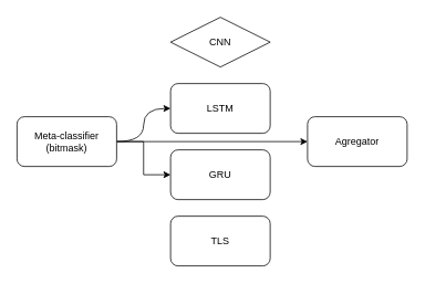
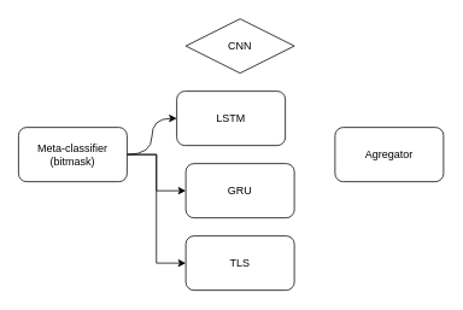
  <mxCell id="0" />
  <mxCell id="1" parent="0" />
  <mxCell id="2" style="edgeStyle=orthogonalEdgeStyle;rounded=0;orthogonalLoop=1;jettySize=auto;html=1;exitX=1;exitY=0.5;exitDx=0;exitDy=0;entryX=0;entryY=0.5;entryDx=0;entryDy=0;curved=1;" edge="1" parent="1" source="5" target="6"><mxGeometry relative="1" as="geometry" /></mxCell>
  <mxCell id="3" style="edgeStyle=orthogonalEdgeStyle;rounded=0;orthogonalLoop=1;jettySize=auto;html=1;exitX=1;exitY=0.5;exitDx=0;exitDy=0;entryX=0;entryY=0.5;entryDx=0;entryDy=0;" edge="1" parent="1" source="5" target="8"><mxGeometry relative="1" as="geometry" /></mxCell>
- <mxCell id="4" style="edgeStyle=orthogonalEdgeStyle;rounded=0;orthogonalLoop=1;jettySize=auto;html=1;exitX=1;exitY=0.5;exitDx=0;exitDy=0;" edge="1" parent="1" source="5" target="10"><mxGeometry relative="1" as="geometry" /></mxCell>
+ <mxCell id="4" style="edgeStyle=orthogonalEdgeStyle;rounded=0;orthogonalLoop=1;jettySize=auto;html=1;exitX=1;exitY=0.5;exitDx=0;exitDy=0;entryX=0;entryY=0.5;entryDx=0;entryDy=0;" edge="1" parent="1" source="5" target="9"><mxGeometry relative="1" as="geometry" /></mxCell>
  <mxCell id="5" value="Meta-classifier&lt;br&gt;(bitmask)" style="rounded=1;whiteSpace=wrap;html=1;" vertex="1" parent="1"><mxGeometry x="20" y="140" width="120" height="60" as="geometry" /></mxCell>
- <mxCell id="6" value="LSTM" style="rounded=1;whiteSpace=wrap;html=1;" vertex="1" parent="1"><mxGeometry x="205" y="100" width="120" height="60" as="geometry" /></mxCell>
+ <mxCell id="6" value="LSTM" style="rounded=1;whiteSpace=wrap;html=1;" vertex="1" parent="1"><mxGeometry x="195" y="100" width="120" height="60" as="geometry" /></mxCell>
  <mxCell id="7" value="CNN" style="rhombus;whiteSpace=wrap;html=1;" vertex="1" parent="1"><mxGeometry x="205" y="20" width="120" height="60" as="geometry" /></mxCell>
  <mxCell id="8" value="GRU" style="rounded=1;whiteSpace=wrap;html=1;" vertex="1" parent="1"><mxGeometry x="205" y="180" width="120" height="60" as="geometry" /></mxCell>
  <mxCell id="9" value="TLS" style="rounded=1;whiteSpace=wrap;html=1;" vertex="1" parent="1"><mxGeometry x="205" y="260" width="120" height="60" as="geometry" /></mxCell>
  <mxCell id="10" value="Agregator" style="rounded=1;whiteSpace=wrap;html=1;" vertex="1" parent="1"><mxGeometry x="370" y="140" width="120" height="60" as="geometry" /></mxCell>
